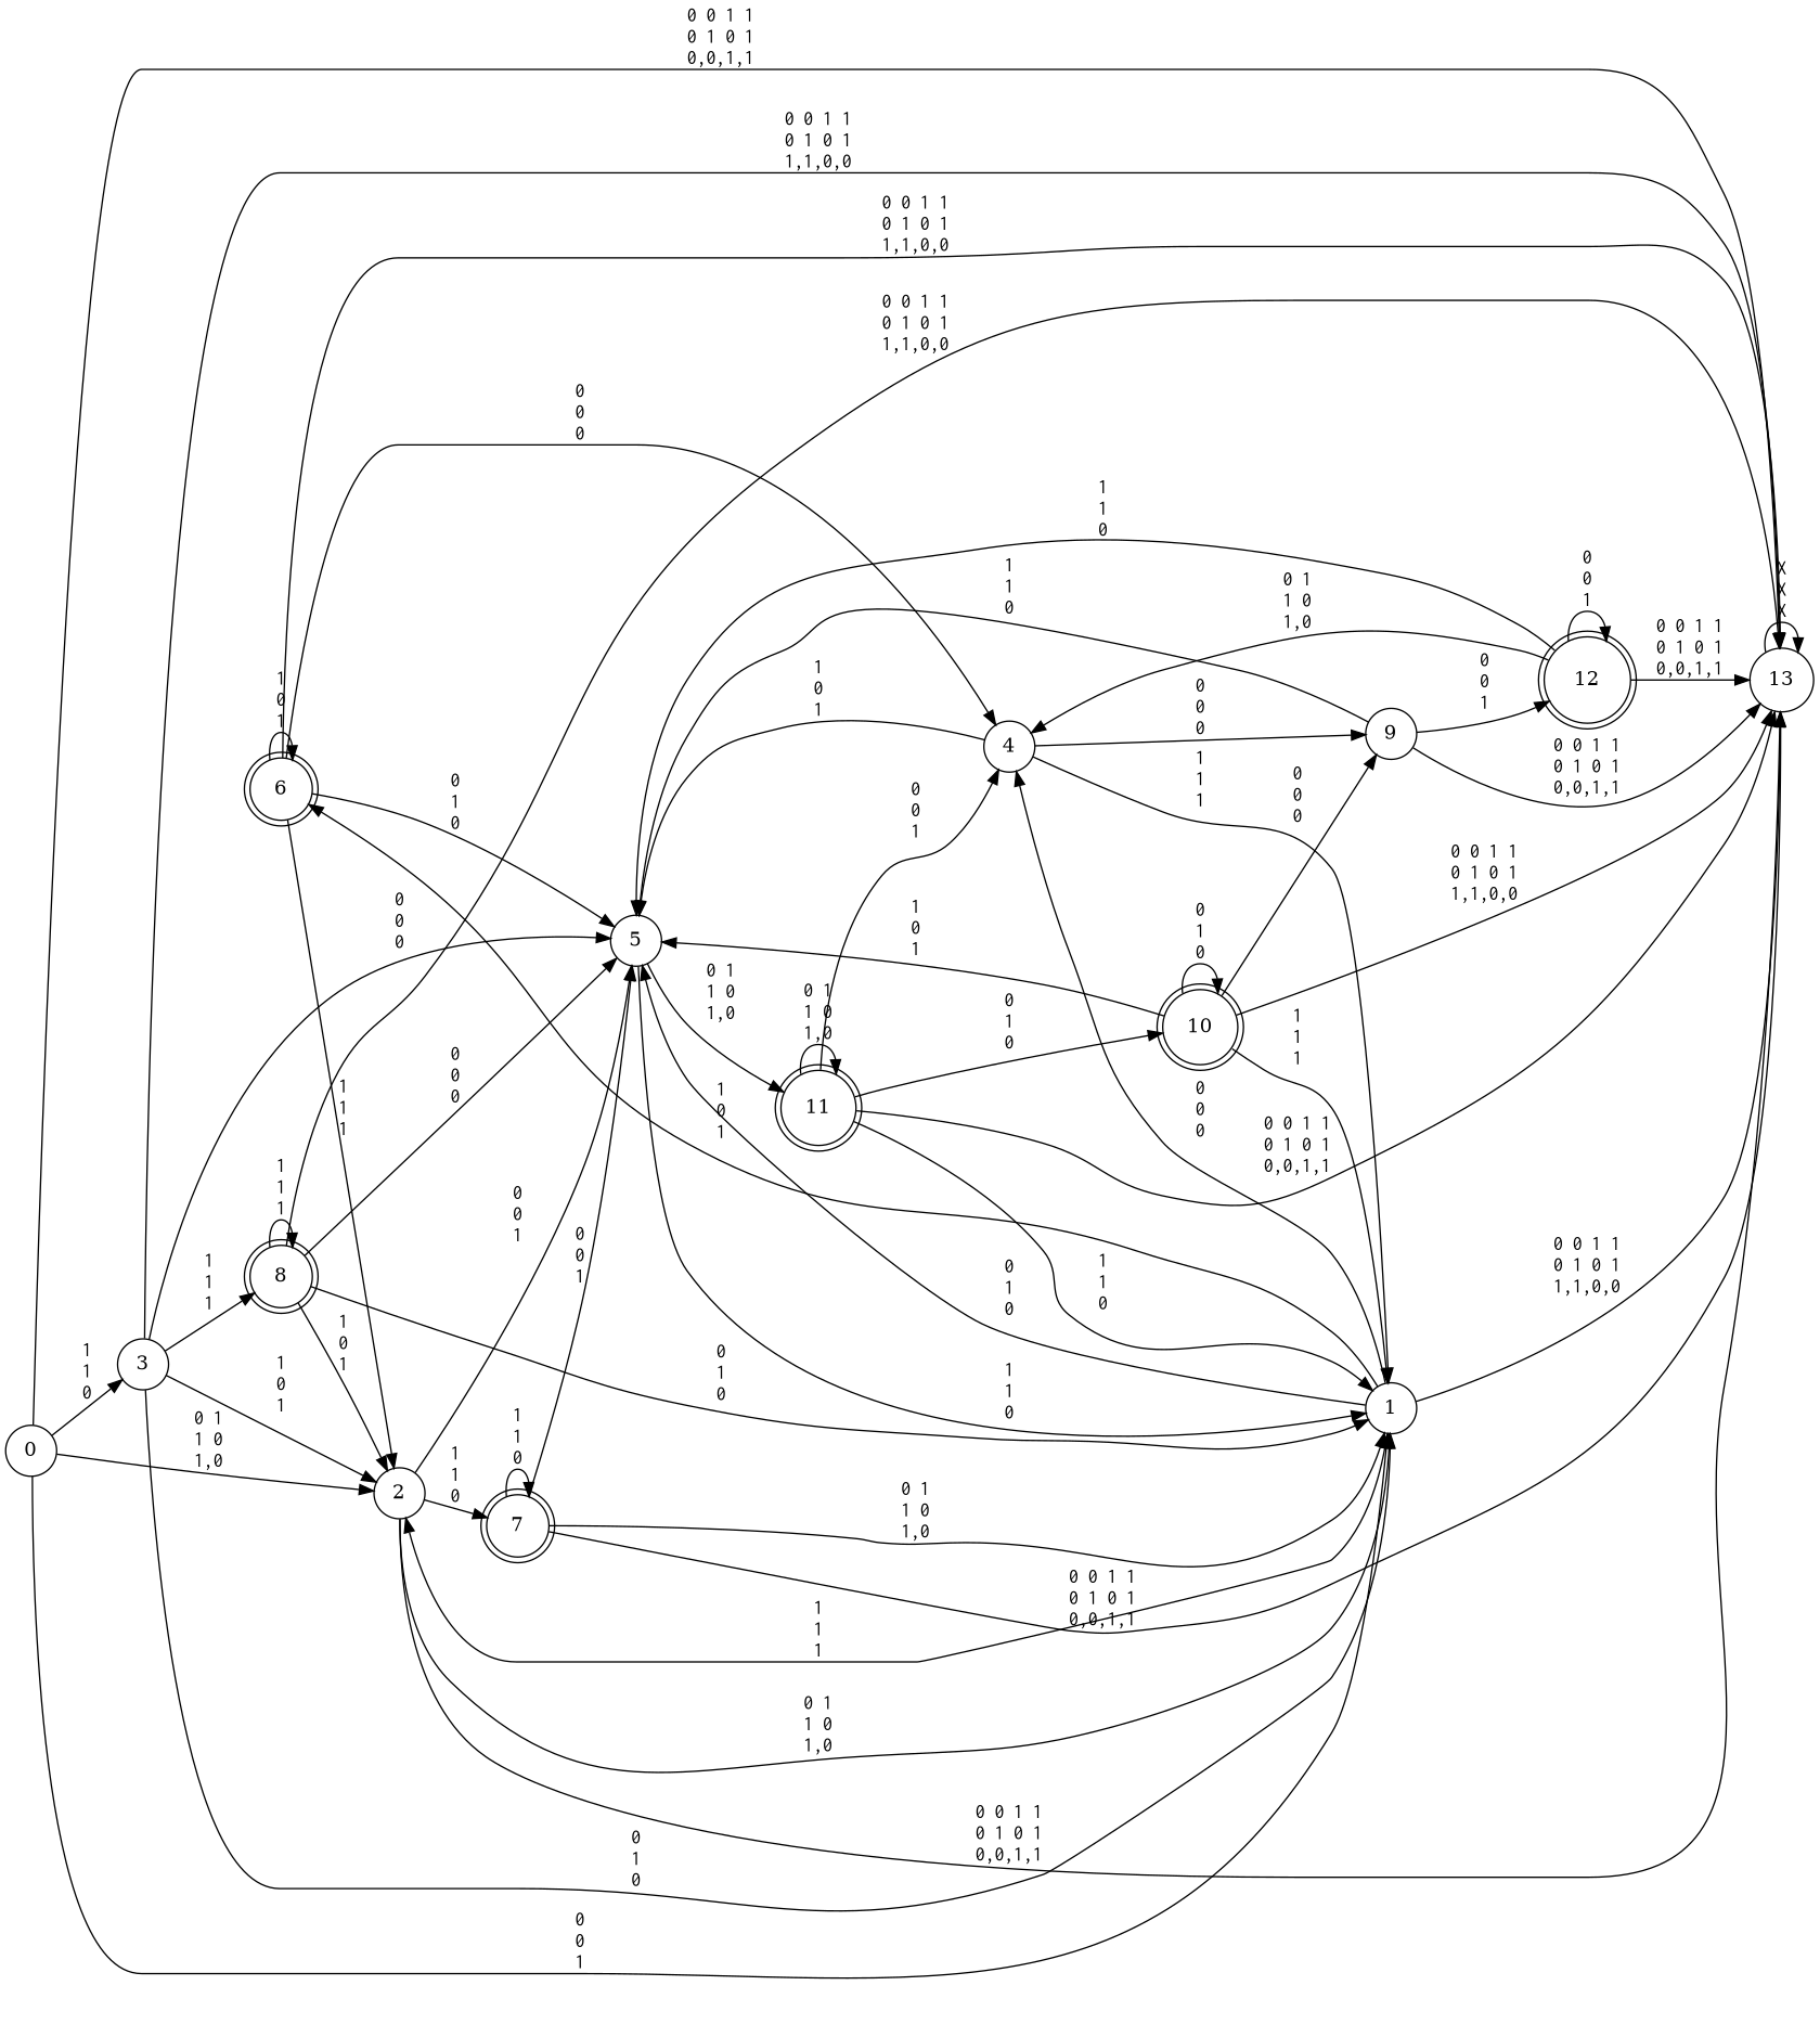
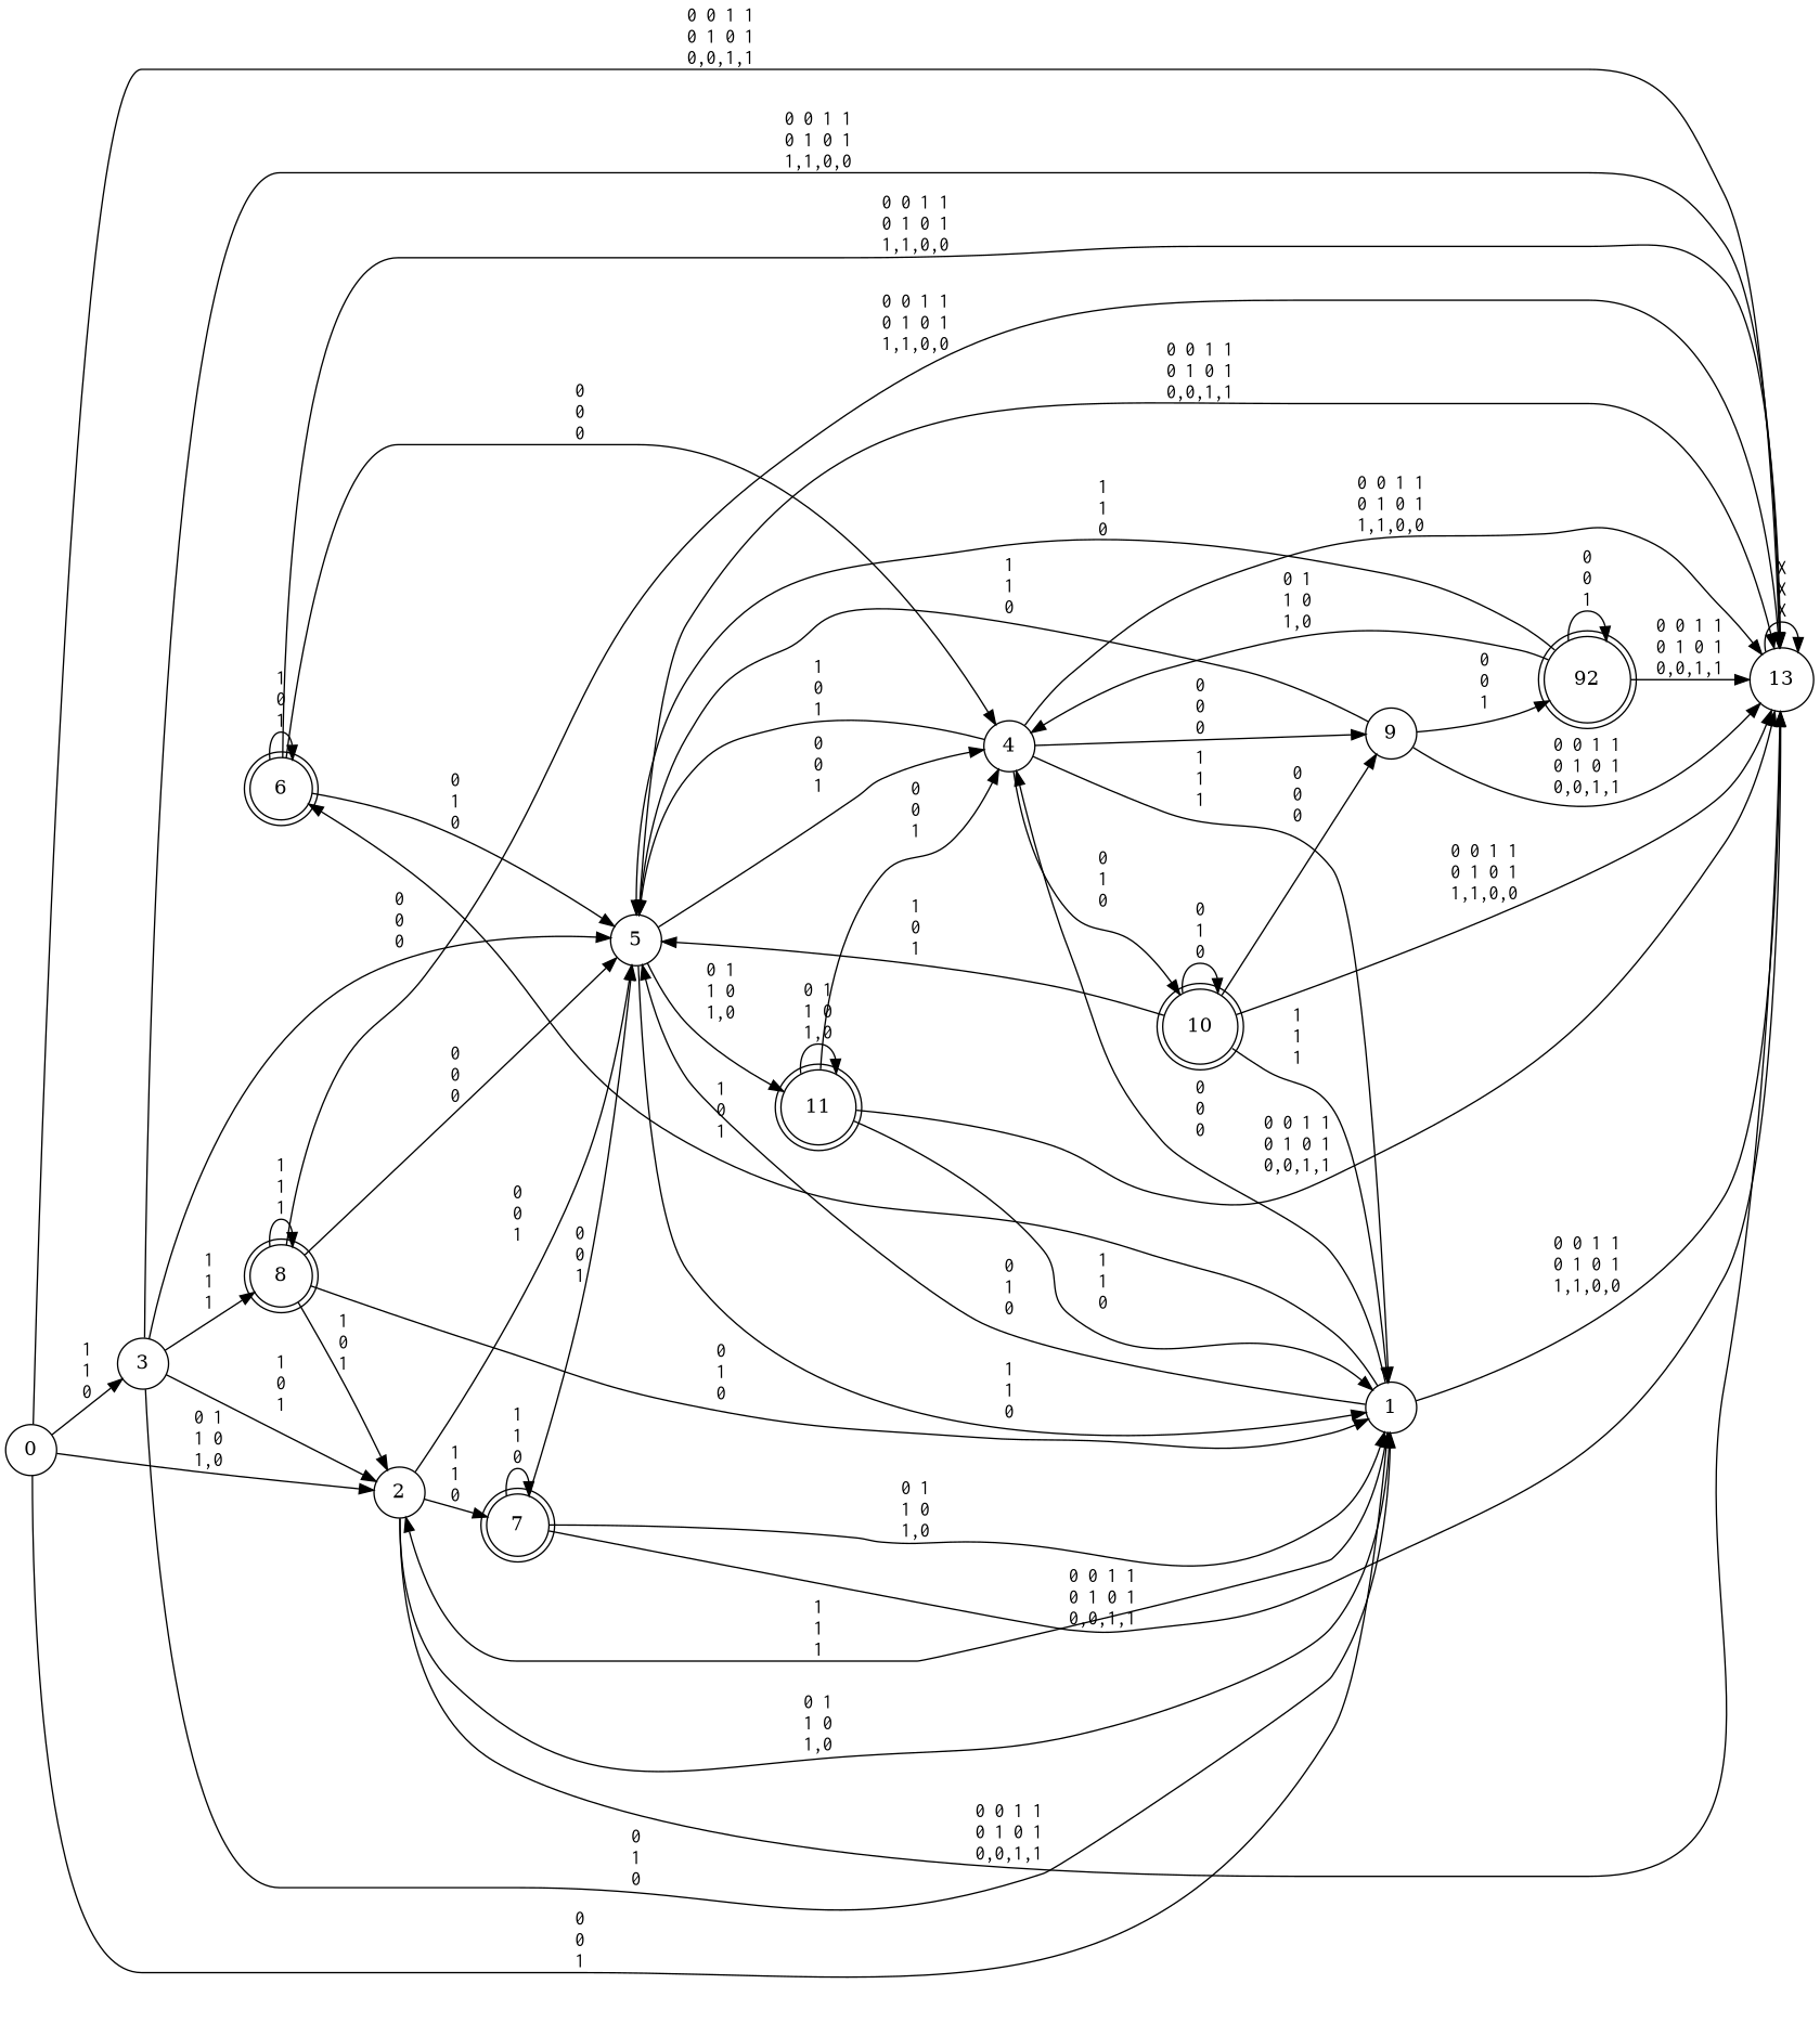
  digraph {
    rankdir=LR
    node [shape=circle]
    edge [fontname=Courier]
    6 [height=.5 shape=doublecircle width=.5]
    2 [height=.5 width=.5]
    4 [height=.5 width=.5]
    5 [height=.5 width=.5]
    13 [height=.5 width=.5]
    7 [height=.5 shape=doublecircle width=.5]
    1 [height=.5 width=.5]
    10 [height=.5 shape=doublecircle width=.5]
    9 [height=.5 width=.5]
    11 [height=.5 shape=doublecircle width=.5]
    8 [height=.5 shape=doublecircle width=.5]
-   12 [height=.5 shape=doublecircle width=.5]
+   12 [height=.5 shape=doublecircle width=.5 label=92]
    0 [height=.5 width=.5]
    3 [height=.5 width=.5]
    6 -> 6 [label="1\n0\n1"]
-   6 -> 2 [label="1\n1\n1"]
    6 -> 4 [label="0\n0\n0"]
    6 -> 5 [label="0\n1\n0"]
    6 -> 13 [label="0 0 1 1\n0 1 0 1\n1,1,0,0"]
    2 -> 5 [label="0\n0\n1"]
    2 -> 13 [label="0 0 1 1\n0 1 0 1\n0,0,1,1"]
    2 -> 7 [label="1\n1\n0"]
    2 -> 1 [label="0 1\n1 0\n1,0"]
    4 -> 5 [label="1\n0\n1"]
+   4 -> 13 [label="0 0 1 1\n0 1 0 1\n1,1,0,0"]
    4 -> 1 [label="1\n1\n1"]
-   11 -> 10 [label="0\n1\n0"]
+   4 -> 10 [label="0\n1\n0"]
    4 -> 9 [label="0\n0\n0"]
+   5 -> 4 [label="0\n0\n1"]
+   5 -> 13 [label="0 0 1 1\n0 1 0 1\n0,0,1,1"]
    5 -> 1 [label="1\n1\n0"]
    5 -> 11 [label="0 1\n1 0\n1,0"]
    13 -> 13 [label="X\nX\nX"]
    7 -> 5 [label="0\n0\n1"]
    7 -> 13 [label="0 0 1 1\n0 1 0 1\n0,0,1,1"]
    7 -> 7 [label="1\n1\n0"]
    7 -> 1 [label="0 1\n1 0\n1,0"]
    1 -> 6 [label="1\n0\n1"]
    1 -> 2 [label="1\n1\n1"]
    1 -> 4 [label="0\n0\n0"]
    1 -> 5 [label="0\n1\n0"]
    1 -> 13 [label="0 0 1 1\n0 1 0 1\n1,1,0,0"]
    10 -> 5 [label="1\n0\n1"]
    10 -> 13 [label="0 0 1 1\n0 1 0 1\n1,1,0,0"]
    10 -> 1 [label="1\n1\n1"]
    10 -> 10 [label="0\n1\n0"]
    10 -> 9 [label="0\n0\n0"]
    9 -> 5 [label="1\n1\n0"]
    9 -> 13 [label="0 0 1 1\n0 1 0 1\n0,0,1,1"]
    9 -> 12 [label="0\n0\n1"]
    11 -> 4 [label="0\n0\n1"]
    11 -> 13 [label="0 0 1 1\n0 1 0 1\n0,0,1,1"]
    11 -> 1 [label="1\n1\n0"]
    11 -> 11 [label="0 1\n1 0\n1,0"]
    8 -> 2 [label="1\n0\n1"]
    8 -> 5 [label="0\n0\n0"]
    8 -> 13 [label="0 0 1 1\n0 1 0 1\n1,1,0,0"]
    8 -> 1 [label="0\n1\n0"]
    8 -> 8 [label="1\n1\n1"]
    12 -> 4 [label="0 1\n1 0\n1,0"]
    12 -> 5 [label="1\n1\n0"]
    12 -> 13 [label="0 0 1 1\n0 1 0 1\n0,0,1,1"]
    12 -> 12 [label="0\n0\n1"]
    0 -> 2 [label="0 1\n1 0\n1,0"]
    0 -> 13 [label="0 0 1 1\n0 1 0 1\n0,0,1,1"]
    0 -> 1 [label="0\n0\n1"]
    0 -> 3 [label="1\n1\n0"]
    3 -> 2 [label="1\n0\n1"]
    3 -> 5 [label="0\n0\n0"]
    3 -> 13 [label="0 0 1 1\n0 1 0 1\n1,1,0,0"]
    3 -> 1 [label="0\n1\n0"]
    3 -> 8 [label="1\n1\n1"]
  }
